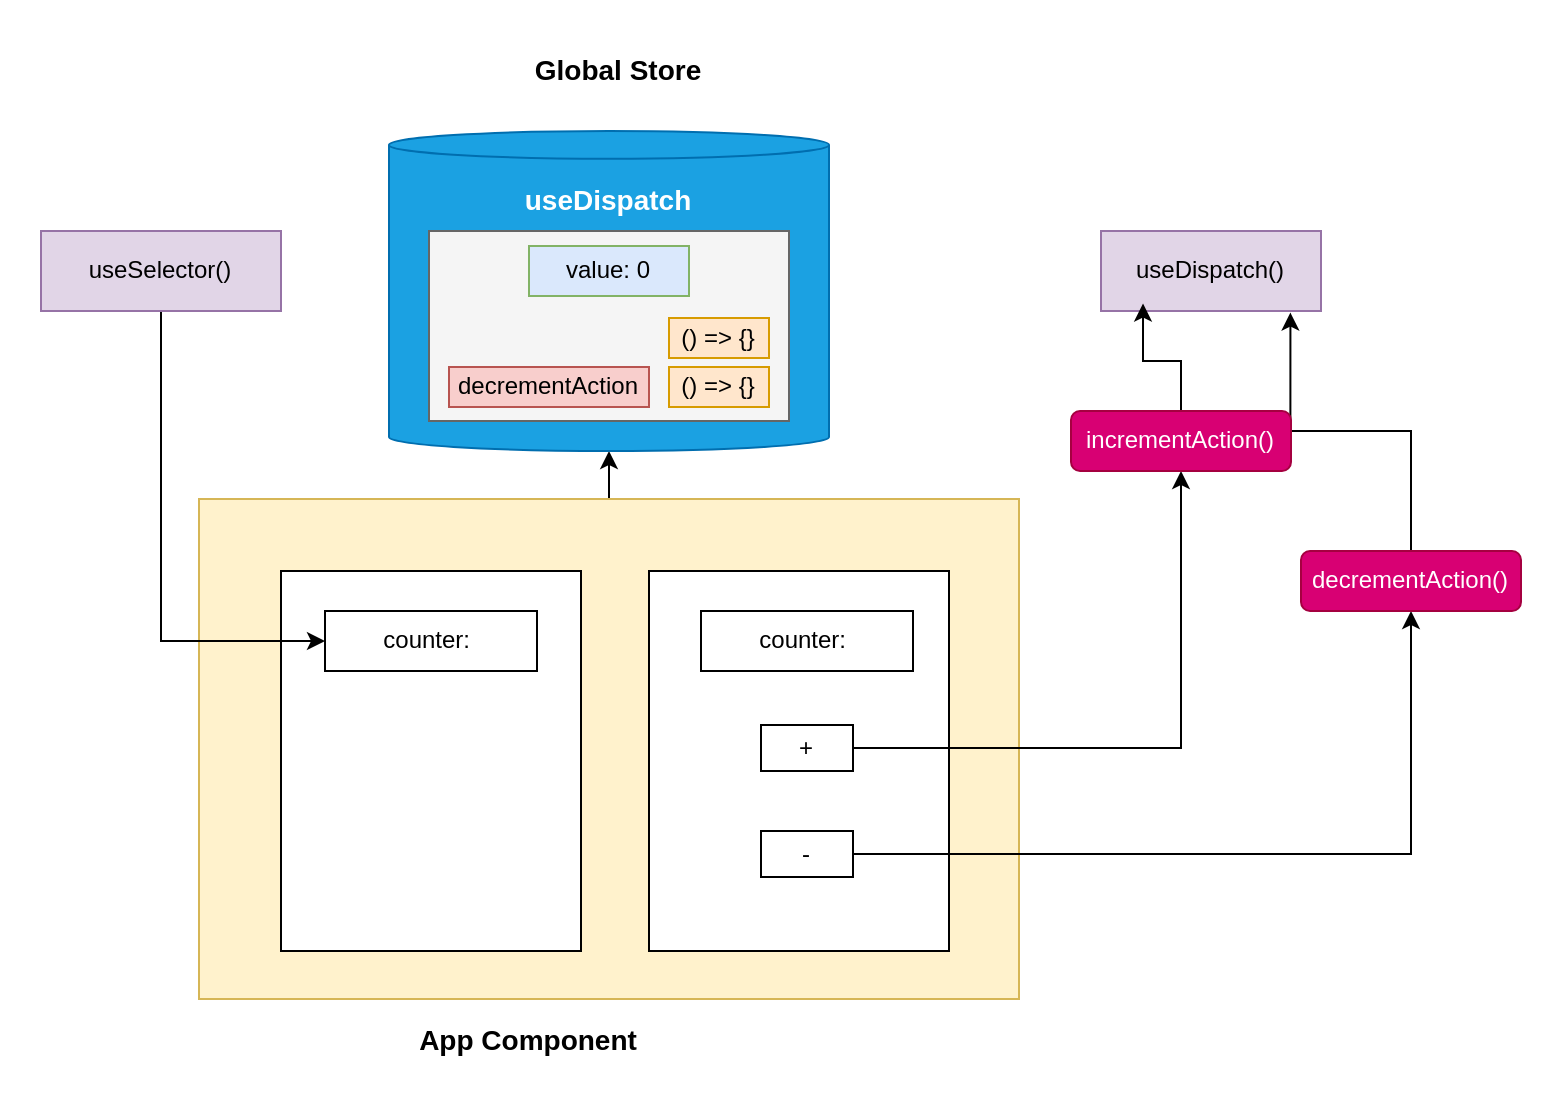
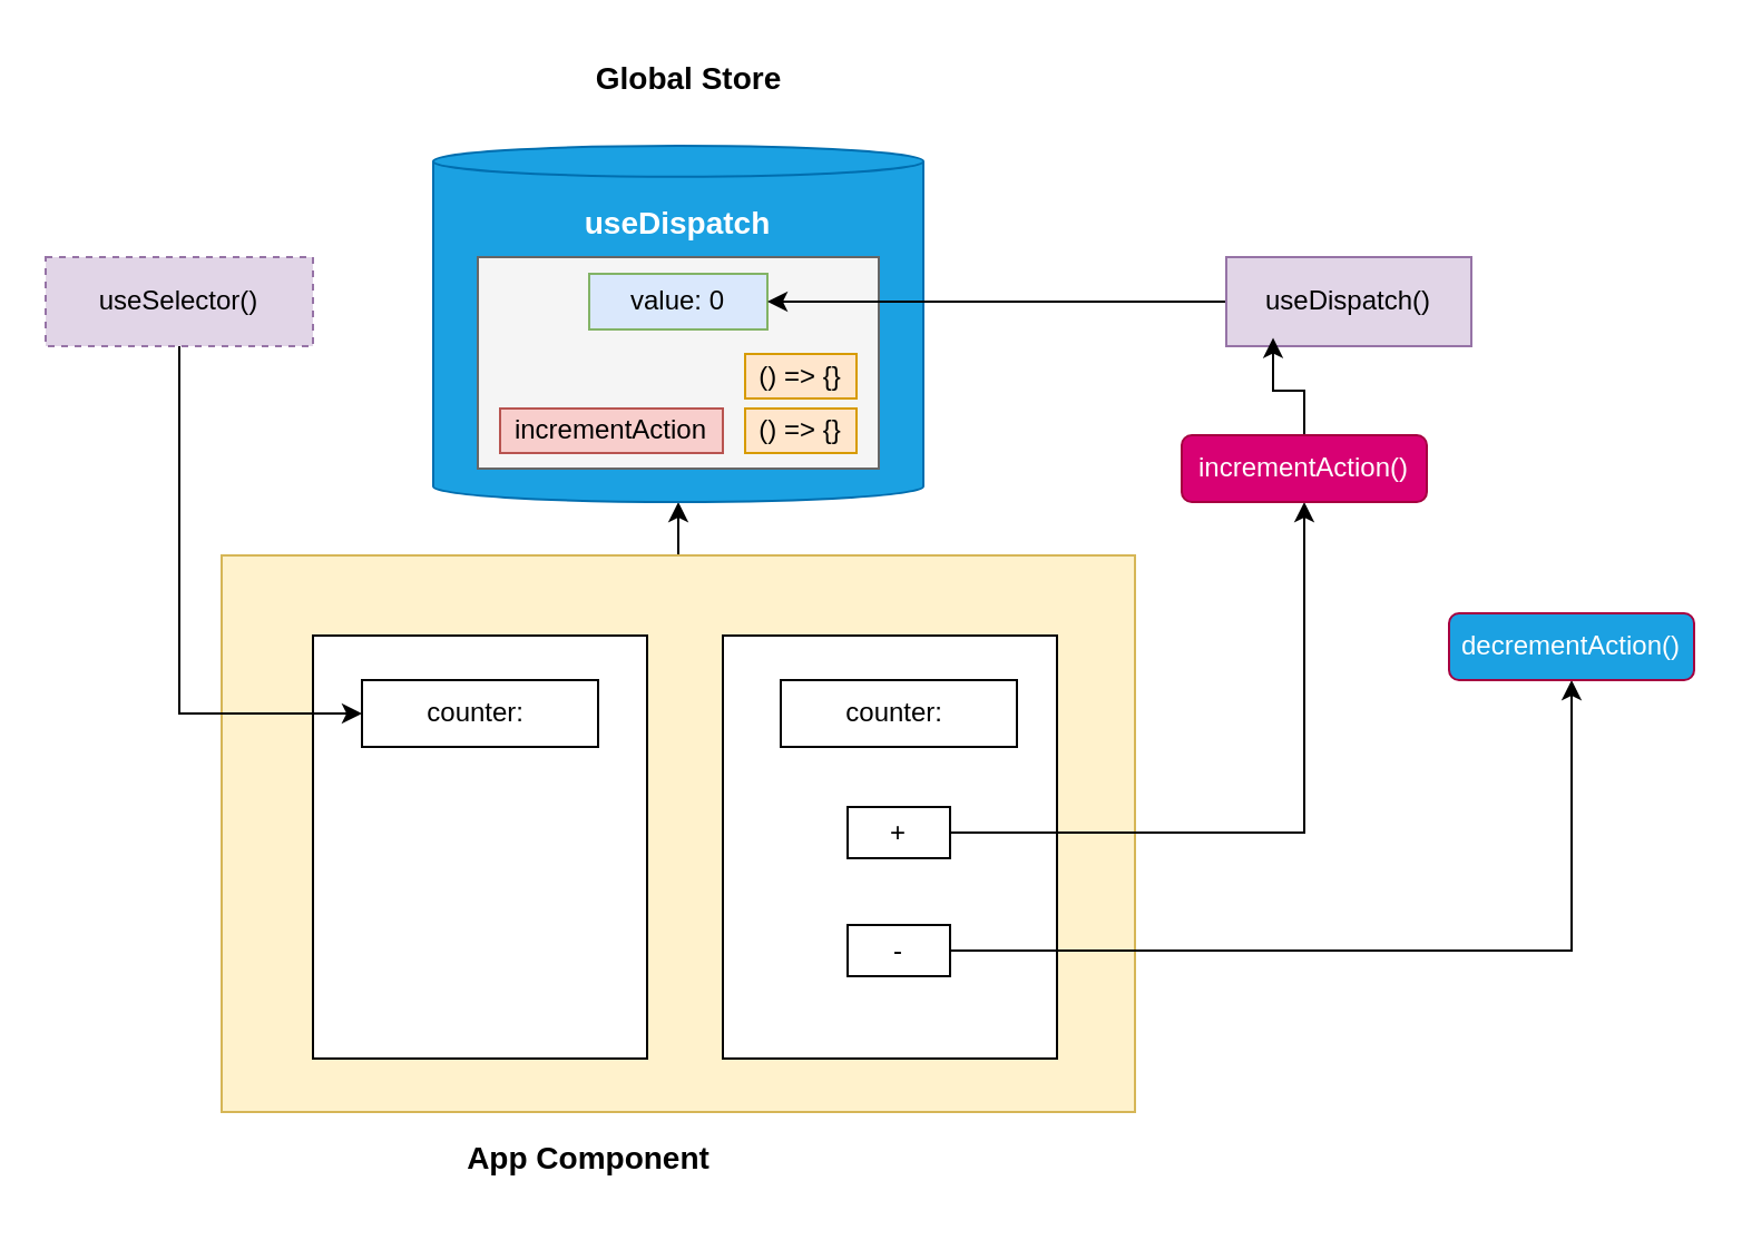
  <mxCell id="0" />
  <mxCell id="1" parent="0" />
  <mxCell id="2" value="" style="edgeStyle=orthogonalEdgeStyle;rounded=0;orthogonalLoop=1;jettySize=auto;html=1;" edge="1" parent="1" source="3" target="4"><mxGeometry relative="1" as="geometry" /></mxCell>
  <mxCell id="3" value="" style="rounded=0;whiteSpace=wrap;html=1;fillColor=#fff2cc;strokeColor=#d6b656;" vertex="1" parent="1"><mxGeometry x="99" y="249" width="410" height="250" as="geometry" /></mxCell>
  <mxCell id="4" value="" style="shape=cylinder3;whiteSpace=wrap;html=1;boundedLbl=1;backgroundOutline=1;size=6.935;fillColor=#1ba1e2;fontColor=#ffffff;strokeColor=#006EAF;" vertex="1" parent="1"><mxGeometry x="194" y="65" width="220" height="160" as="geometry" /></mxCell>
  <mxCell id="5" value="Global Store" style="text;html=1;align=center;verticalAlign=middle;whiteSpace=wrap;rounded=0;fontStyle=1;fontSize=14;" vertex="1" parent="1"><mxGeometry x="199" y="20" width="220" height="30" as="geometry" /></mxCell>
  <mxCell id="6" value="App Component" style="text;html=1;align=center;verticalAlign=middle;whiteSpace=wrap;rounded=0;fontStyle=1;fontSize=14;" vertex="1" parent="1"><mxGeometry x="154" y="505" width="220" height="30" as="geometry" /></mxCell>
  <mxCell id="7" value="" style="rounded=0;whiteSpace=wrap;html=1;fillColor=#f5f5f5;fontColor=#333333;strokeColor=#666666;" vertex="1" parent="1"><mxGeometry x="214" y="115" width="180" height="95" as="geometry" /></mxCell>
  <mxCell id="8" value="useDispatch" style="text;html=1;align=center;verticalAlign=middle;whiteSpace=wrap;rounded=0;fontStyle=1;fontSize=14;fontColor=#FFFFFF;" vertex="1" parent="1"><mxGeometry x="214" y="90" width="180" height="20" as="geometry" /></mxCell>
  <mxCell id="9" value="value: 0" style="rounded=0;whiteSpace=wrap;html=1;fillColor=#dae8fc;strokeColor=#82b366;" vertex="1" parent="1"><mxGeometry x="264" y="122.5" width="80" height="25" as="geometry" /></mxCell>
  <mxCell id="10" value="() =&amp;gt; {}" style="rounded=0;whiteSpace=wrap;html=1;fillColor=#ffe6cc;strokeColor=#d79b00;" vertex="1" parent="1"><mxGeometry x="334" y="158.5" width="50" height="20" as="geometry" /></mxCell>
- <mxCell id="11" value="decrementAction" style="rounded=0;whiteSpace=wrap;html=1;fillColor=#f8cecc;strokeColor=#b85450;" vertex="1" parent="1"><mxGeometry x="224" y="183" width="100" height="20" as="geometry" /></mxCell>
+ <mxCell id="11" value="incrementAction" style="rounded=0;whiteSpace=wrap;html=1;fillColor=#f8cecc;strokeColor=#b85450;" vertex="1" parent="1"><mxGeometry x="224" y="183" width="100" height="20" as="geometry" /></mxCell>
  <mxCell id="12" value="() =&amp;gt; {}" style="rounded=0;whiteSpace=wrap;html=1;fillColor=#ffe6cc;strokeColor=#d79b00;" vertex="1" parent="1"><mxGeometry x="334" y="183" width="50" height="20" as="geometry" /></mxCell>
  <mxCell id="13" value="" style="rounded=0;whiteSpace=wrap;html=1;" vertex="1" parent="1"><mxGeometry x="140" y="285" width="150" height="190" as="geometry" /></mxCell>
  <mxCell id="14" value="" style="rounded=0;whiteSpace=wrap;html=1;" vertex="1" parent="1"><mxGeometry x="324" y="285" width="150" height="190" as="geometry" /></mxCell>
  <mxCell id="15" value="counter:&amp;nbsp;" style="rounded=0;whiteSpace=wrap;html=1;" vertex="1" parent="1"><mxGeometry x="162" y="305" width="106" height="30" as="geometry" /></mxCell>
  <mxCell id="16" value="counter:&amp;nbsp;" style="rounded=0;whiteSpace=wrap;html=1;" vertex="1" parent="1"><mxGeometry x="350" y="305" width="106" height="30" as="geometry" /></mxCell>
  <mxCell id="17" style="edgeStyle=orthogonalEdgeStyle;rounded=0;orthogonalLoop=1;jettySize=auto;html=1;entryX=0;entryY=0.5;entryDx=0;entryDy=0;" edge="1" parent="1" source="18" target="15"><mxGeometry relative="1" as="geometry"><Array as="points"><mxPoint x="80" y="320" /></Array></mxGeometry></mxCell>
- <mxCell id="18" value="useSelector()" style="rounded=0;whiteSpace=wrap;html=1;fillColor=#e1d5e7;strokeColor=#9673a6;" vertex="1" parent="1"><mxGeometry x="20" y="115" width="120" height="40" as="geometry" /></mxCell>
+ <mxCell id="18" value="useSelector()" style="rounded=0;whiteSpace=wrap;html=1;fillColor=#e1d5e7;strokeColor=#9673a6;dashed=1;" vertex="1" parent="1"><mxGeometry x="20" y="115" width="120" height="40" as="geometry" /></mxCell>
  <mxCell id="19" value="+" style="rounded=0;whiteSpace=wrap;html=1;" vertex="1" parent="1"><mxGeometry x="380" y="362" width="46" height="23" as="geometry" /></mxCell>
  <mxCell id="20" value="-" style="rounded=0;whiteSpace=wrap;html=1;" vertex="1" parent="1"><mxGeometry x="380" y="415" width="46" height="23" as="geometry" /></mxCell>
+ <mxCell id="21" style="edgeStyle=orthogonalEdgeStyle;rounded=0;orthogonalLoop=1;jettySize=auto;html=1;entryX=1;entryY=0.5;entryDx=0;entryDy=0;" edge="1" parent="1" source="22" target="9"><mxGeometry relative="1" as="geometry" /></mxCell>
  <mxCell id="22" value="useDispatch()" style="rounded=0;whiteSpace=wrap;html=1;fillColor=#e1d5e7;strokeColor=#9673a6;" vertex="1" parent="1"><mxGeometry x="550" y="115" width="110" height="40" as="geometry" /></mxCell>
  <mxCell id="23" style="edgeStyle=orthogonalEdgeStyle;rounded=0;orthogonalLoop=1;jettySize=auto;html=1;entryX=0.191;entryY=0.907;entryDx=0;entryDy=0;entryPerimeter=0;" edge="1" parent="1" source="26" target="22"><mxGeometry relative="1" as="geometry" /></mxCell>
- <mxCell id="24" style="edgeStyle=orthogonalEdgeStyle;rounded=0;orthogonalLoop=1;jettySize=auto;html=1;entryX=0.861;entryY=1.02;entryDx=0;entryDy=0;entryPerimeter=0;" edge="1" parent="1" source="28" target="22"><mxGeometry relative="1" as="geometry" /></mxCell>
  <mxCell id="25" value="" style="edgeStyle=orthogonalEdgeStyle;rounded=0;orthogonalLoop=1;jettySize=auto;html=1;entryX=0.5;entryY=1;entryDx=0;entryDy=0;" edge="1" parent="1" source="19" target="26"><mxGeometry relative="1" as="geometry"><mxPoint x="426" y="373" as="sourcePoint" /><mxPoint x="584" y="151" as="targetPoint" /></mxGeometry></mxCell>
- <mxCell id="26" value="incrementAction()" style="rounded=1;whiteSpace=wrap;html=1;fillColor=#d80073;fontColor=#ffffff;strokeColor=#A50040;" vertex="1" parent="1"><mxGeometry x="535" y="205" width="110" height="30" as="geometry" /></mxCell>
+ <mxCell id="26" value="incrementAction()" style="rounded=1;whiteSpace=wrap;html=1;fillColor=#d80073;fontColor=#ffffff;strokeColor=#A50040;" vertex="1" parent="1"><mxGeometry x="530" y="195" width="110" height="30" as="geometry" /></mxCell>
  <mxCell id="27" value="" style="edgeStyle=orthogonalEdgeStyle;rounded=0;orthogonalLoop=1;jettySize=auto;html=1;entryX=0.5;entryY=1;entryDx=0;entryDy=0;" edge="1" parent="1" source="20" target="28"><mxGeometry relative="1" as="geometry"><mxPoint x="426" y="427" as="sourcePoint" /><mxPoint x="705" y="156" as="targetPoint" /></mxGeometry></mxCell>
- <mxCell id="28" value="decrementAction()" style="rounded=1;whiteSpace=wrap;html=1;fillColor=#d80073;fontColor=#ffffff;strokeColor=#A50040;" vertex="1" parent="1"><mxGeometry x="650" y="275" width="110" height="30" as="geometry" /></mxCell>
+ <mxCell id="28" value="decrementAction()" style="rounded=1;whiteSpace=wrap;html=1;fillColor=#1ba1e2;fontColor=#ffffff;strokeColor=#A50040;" vertex="1" parent="1"><mxGeometry x="650" y="275" width="110" height="30" as="geometry" /></mxCell>
